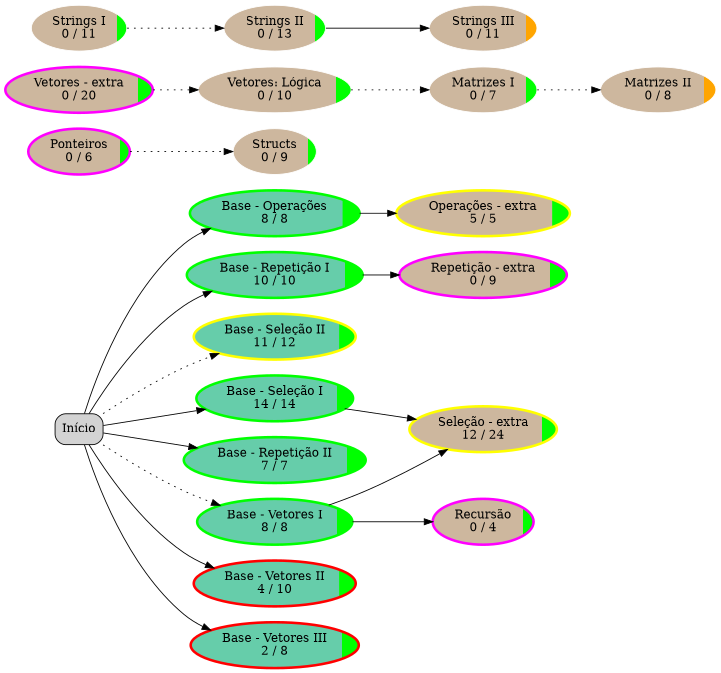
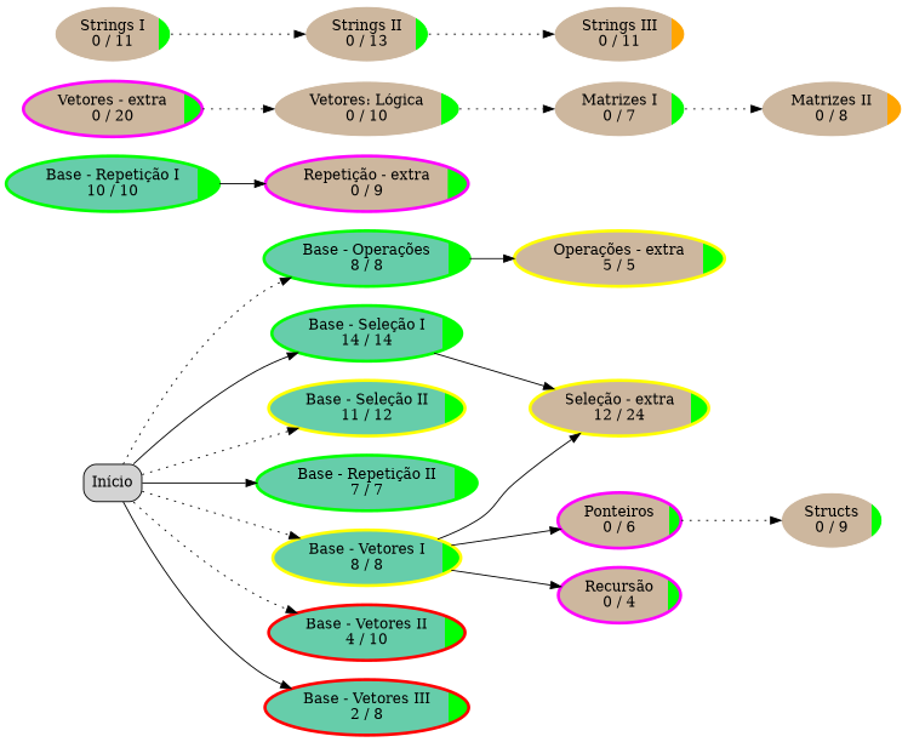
  digraph {
    rankdir=LR
    node [color=white fillcolor="bisque3;0.9:lime" penwidth=3 shape=ellipse style="rounded,filled"]
    "Base - Operações\n8 / 8" [color=green fillcolor="aquamarine3;0.9:lime"]
    "Operações - extra\n5 / 5" [color=yellow]
    "Início" [penwidth=1 shape=box color="" fillcolor=""]
    "Base - Seleção I\n14 / 14" [color=green fillcolor="aquamarine3;0.9:lime"]
    "Base - Seleção II\n11 / 12" [color=yellow fillcolor="aquamarine3;0.9:lime"]
    "Base - Repetição I\n10 / 10" [color=green fillcolor="aquamarine3;0.9:lime"]
    "Base - Repetição II\n7 / 7" [color=green fillcolor="aquamarine3;0.9:lime"]
-   "Base - Vetores I\n8 / 8" [color=green fillcolor="aquamarine3;0.9:lime"]
+   "Base - Vetores I\n8 / 8" [color=yellow fillcolor="aquamarine3;0.9:lime"]
    "Base - Vetores II\n4 / 10" [color=red fillcolor="aquamarine3;0.9:lime"]
    "Base - Vetores III\n2 / 8" [color=red fillcolor="aquamarine3;0.9:lime"]
    "Seleção - extra\n12 / 24" [color=yellow]
    "Repetição - extra\n0 / 9" [color=magenta]
    "Ponteiros\n0 / 6" [color=magenta]
    "Recursão\n0 / 4" [color=magenta]
    "Vetores - extra\n0 / 20" [color=magenta]
    "Vetores: Lógica\n0 / 10" [penwidth=1]
    "Structs\n0 / 9" [penwidth=1]
    "Strings I\n0 / 11" [penwidth=1]
    "Strings II\n0 / 13" [penwidth=1]
    "Matrizes I\n0 / 7" [penwidth=1]
    "Matrizes II\n0 / 8" [fillcolor="bisque3;0.9:orange" penwidth=1]
    "Strings III\n0 / 11" [fillcolor="bisque3;0.9:orange" penwidth=1]
    "Base - Operações\n8 / 8" -> "Operações - extra\n5 / 5"
-   "Início" -> "Base - Operações\n8 / 8"
+   "Início" -> "Base - Operações\n8 / 8" [style=dotted]
    "Início" -> "Base - Seleção I\n14 / 14"
    "Início" -> "Base - Seleção II\n11 / 12" [style=dotted]
-   "Início" -> "Base - Repetição I\n10 / 10"
    "Início" -> "Base - Repetição II\n7 / 7"
    "Início" -> "Base - Vetores I\n8 / 8" [style=dotted]
-   "Início" -> "Base - Vetores II\n4 / 10"
+   "Início" -> "Base - Vetores II\n4 / 10" [style=dotted]
    "Início" -> "Base - Vetores III\n2 / 8"
    "Base - Seleção I\n14 / 14" -> "Seleção - extra\n12 / 24"
    "Base - Repetição I\n10 / 10" -> "Repetição - extra\n0 / 9"
    "Base - Vetores I\n8 / 8" -> "Seleção - extra\n12 / 24"
+   "Base - Vetores I\n8 / 8" -> "Ponteiros\n0 / 6"
    "Base - Vetores I\n8 / 8" -> "Recursão\n0 / 4"
    "Ponteiros\n0 / 6" -> "Structs\n0 / 9" [style=dotted]
    "Vetores - extra\n0 / 20" -> "Vetores: Lógica\n0 / 10" [style=dotted]
    "Vetores: Lógica\n0 / 10" -> "Matrizes I\n0 / 7" [style=dotted]
    "Strings I\n0 / 11" -> "Strings II\n0 / 13" [style=dotted]
-   "Strings II\n0 / 13" -> "Strings III\n0 / 11" [style=solid]
+   "Strings II\n0 / 13" -> "Strings III\n0 / 11" [style=dotted]
    "Matrizes I\n0 / 7" -> "Matrizes II\n0 / 8" [style=dotted]
  }
